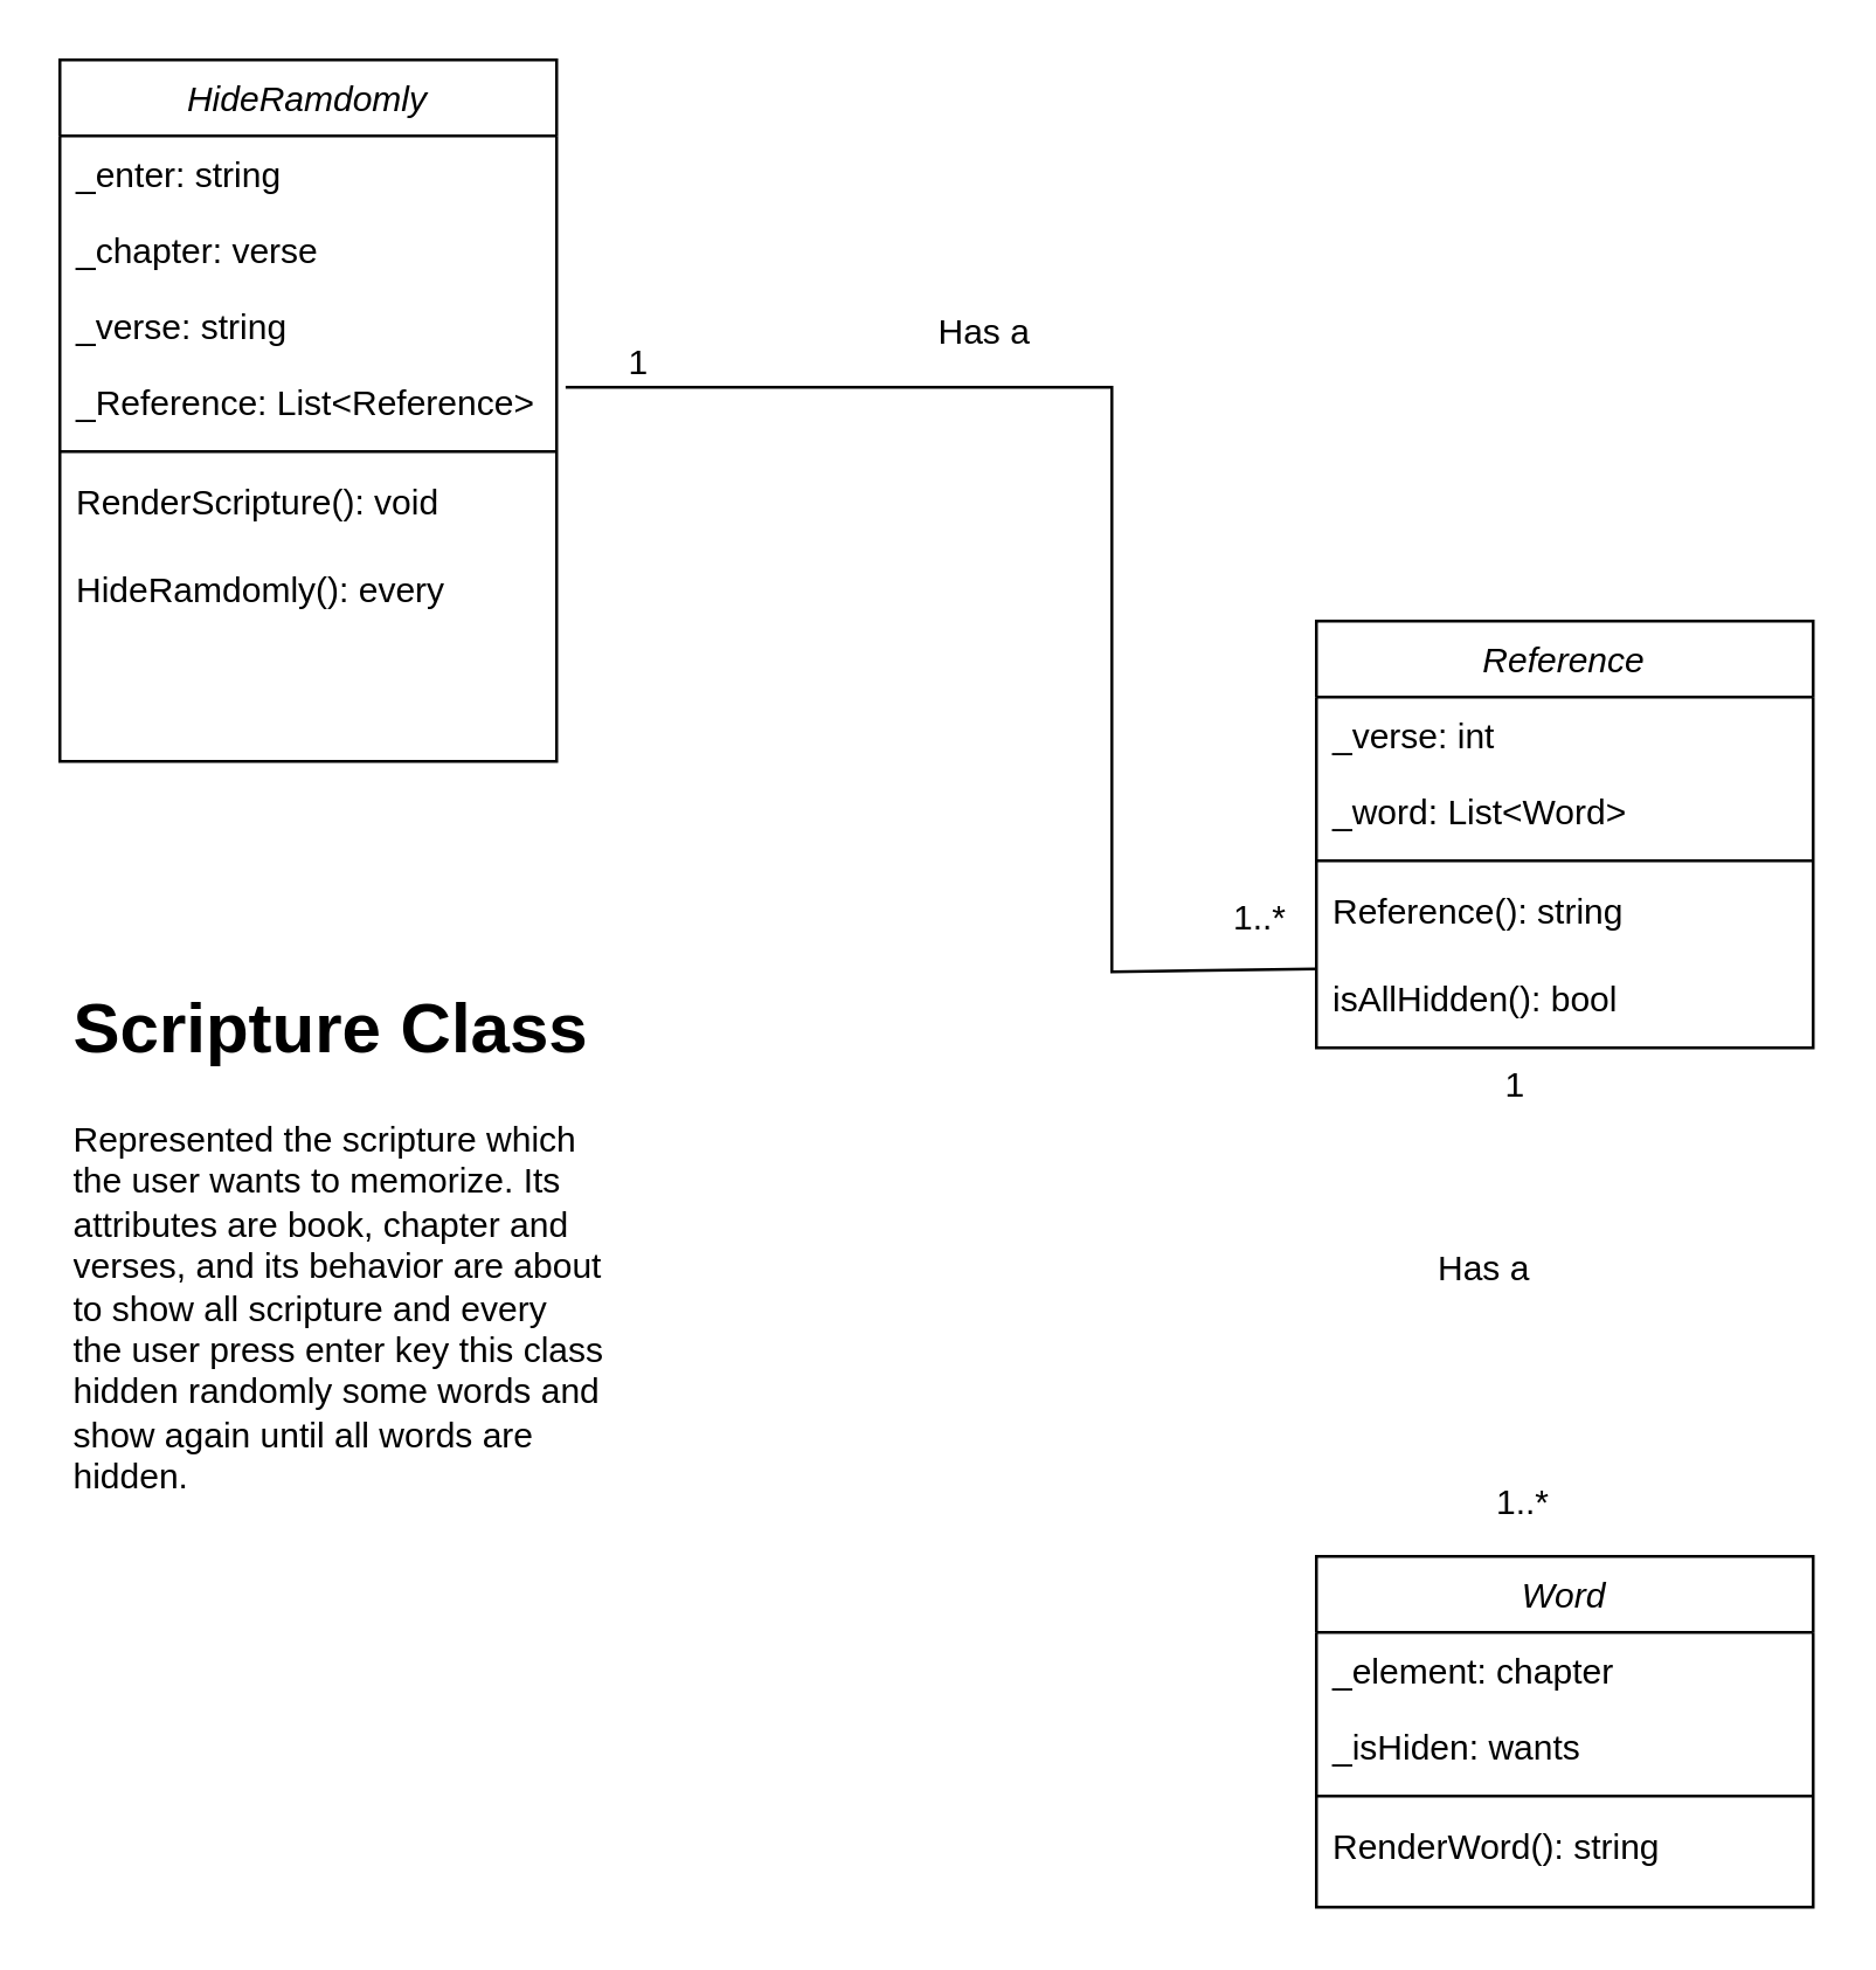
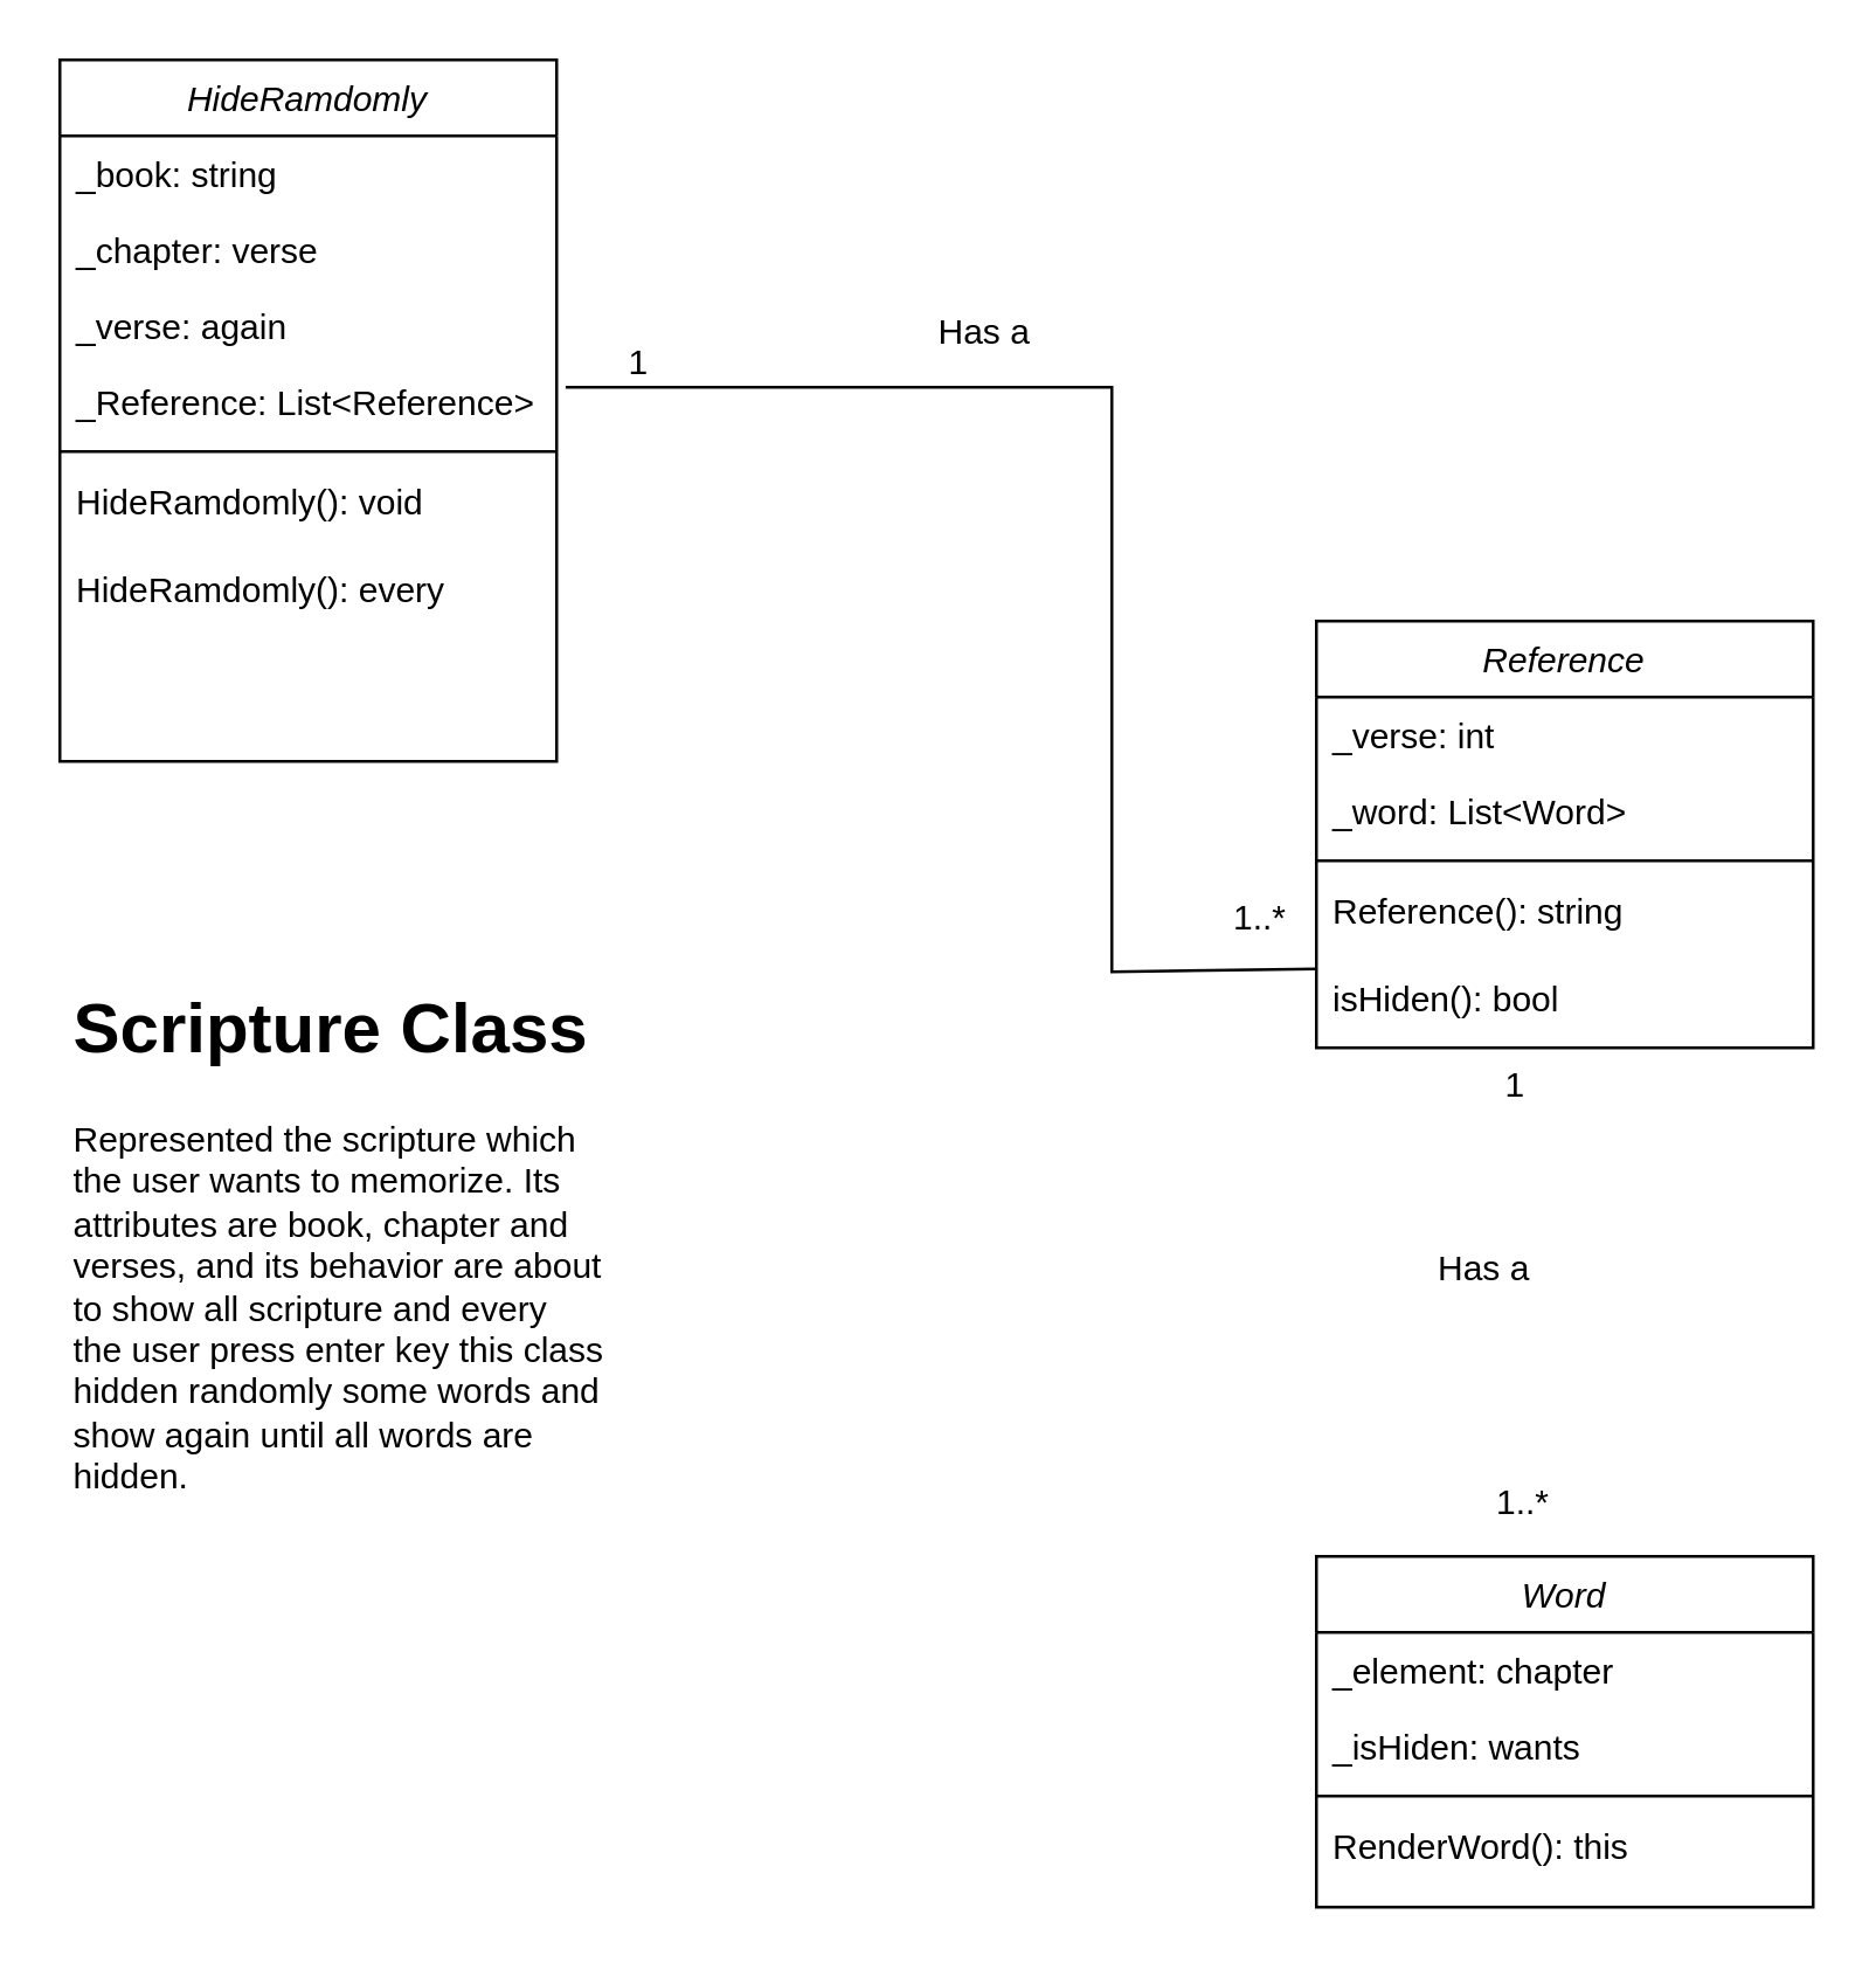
  <mxCell id="0" />
  <mxCell id="1" parent="0" />
  <mxCell id="2" value="1..*" style="resizable=0;align=left;verticalAlign=bottom;labelBackgroundColor=none;fontSize=12;" parent="1" connectable="0" vertex="1"><mxGeometry x="420" y="322" as="geometry" /></mxCell>
  <mxCell id="3" value="1" style="resizable=0;align=left;verticalAlign=bottom;labelBackgroundColor=none;fontSize=12;" parent="1" connectable="0" vertex="1"><mxGeometry x="220" y="125" as="geometry"><mxPoint x="-7" y="7" as="offset" /></mxGeometry></mxCell>
  <mxCell id="4" value="Has a" style="resizable=0;align=left;verticalAlign=bottom;labelBackgroundColor=none;fontSize=12;" parent="1" connectable="0" vertex="1"><mxGeometry x="319" y="121.5" as="geometry" /></mxCell>
  <mxCell id="5" value="1..*" style="resizable=0;align=left;verticalAlign=bottom;labelBackgroundColor=none;fontSize=12;" parent="1" connectable="0" vertex="1"><mxGeometry x="510" y="522" as="geometry" /></mxCell>
  <mxCell id="6" value="1" style="resizable=0;align=left;verticalAlign=bottom;labelBackgroundColor=none;fontSize=12;" parent="1" connectable="0" vertex="1"><mxGeometry x="520" y="372" as="geometry"><mxPoint x="-7" y="7" as="offset" /></mxGeometry></mxCell>
  <mxCell id="7" value="Has a" style="resizable=0;align=left;verticalAlign=bottom;labelBackgroundColor=none;fontSize=12;" parent="1" connectable="0" vertex="1"><mxGeometry x="490" y="442" as="geometry" /></mxCell>
  <mxCell id="8" value="Word" style="swimlane;fontStyle=2;align=center;verticalAlign=top;childLayout=stackLayout;horizontal=1;startSize=26;horizontalStack=0;resizeParent=1;resizeLast=0;collapsible=1;marginBottom=0;rounded=0;shadow=0;strokeWidth=1;" parent="1" vertex="1"><mxGeometry x="450" y="532" width="170" height="120" as="geometry"><mxRectangle x="220" y="400" width="160" height="26" as="alternateBounds" /></mxGeometry></mxCell>
  <mxCell id="9" value="_element: chapter&#10;" style="text;align=left;verticalAlign=top;spacingLeft=4;spacingRight=4;overflow=hidden;rotatable=0;points=[[0,0.5],[1,0.5]];portConstraint=eastwest;" parent="8" vertex="1"><mxGeometry y="26" width="170" height="26" as="geometry" /></mxCell>
  <mxCell id="10" value="_isHiden: wants" style="text;align=left;verticalAlign=top;spacingLeft=4;spacingRight=4;overflow=hidden;rotatable=0;points=[[0,0.5],[1,0.5]];portConstraint=eastwest;" parent="8" vertex="1"><mxGeometry y="52" width="170" height="26" as="geometry" /></mxCell>
  <mxCell id="11" value="" style="line;html=1;strokeWidth=1;align=left;verticalAlign=middle;spacingTop=-1;spacingLeft=3;spacingRight=3;rotatable=0;labelPosition=right;points=[];portConstraint=eastwest;" parent="8" vertex="1"><mxGeometry y="78" width="170" height="8" as="geometry" /></mxCell>
- <mxCell id="12" value="RenderWord(): string" style="text;align=left;verticalAlign=top;spacingLeft=4;spacingRight=4;overflow=hidden;rotatable=0;points=[[0,0.5],[1,0.5]];portConstraint=eastwest;" vertex="1" parent="8"><mxGeometry y="86" width="170" height="30" as="geometry" /></mxCell>
+ <mxCell id="12" value="RenderWord(): this" style="text;align=left;verticalAlign=top;spacingLeft=4;spacingRight=4;overflow=hidden;rotatable=0;points=[[0,0.5],[1,0.5]];portConstraint=eastwest;" vertex="1" parent="8"><mxGeometry y="86" width="170" height="30" as="geometry" /></mxCell>
  <mxCell id="13" style="edgeStyle=orthogonalEdgeStyle;rounded=0;orthogonalLoop=1;jettySize=auto;html=1;endArrow=none;endFill=0;exitX=1.018;exitY=0.231;exitDx=0;exitDy=0;exitPerimeter=0;entryX=0;entryY=1.1;entryDx=0;entryDy=0;entryPerimeter=0;" edge="1" parent="1" target="26"><mxGeometry relative="1" as="geometry"><mxPoint x="193.06" y="132.006" as="sourcePoint" /><mxPoint x="430" y="332" as="targetPoint" /><Array as="points"><mxPoint x="380" y="132" /><mxPoint x="380" y="332" /></Array></mxGeometry></mxCell>
  <mxCell id="14" value="HideRamdomly" style="swimlane;fontStyle=2;align=center;verticalAlign=top;childLayout=stackLayout;horizontal=1;startSize=26;horizontalStack=0;resizeParent=1;resizeLast=0;collapsible=1;marginBottom=0;rounded=0;shadow=0;strokeWidth=1;" parent="1" vertex="1"><mxGeometry x="20" y="20" width="170" height="240" as="geometry"><mxRectangle x="220" y="400" width="160" height="26" as="alternateBounds" /></mxGeometry></mxCell>
- <mxCell id="15" value="_enter: string&#10;" style="text;align=left;verticalAlign=top;spacingLeft=4;spacingRight=4;overflow=hidden;rotatable=0;points=[[0,0.5],[1,0.5]];portConstraint=eastwest;" parent="14" vertex="1"><mxGeometry y="26" width="170" height="26" as="geometry" /></mxCell>
+ <mxCell id="15" value="_book: string&#10;" style="text;align=left;verticalAlign=top;spacingLeft=4;spacingRight=4;overflow=hidden;rotatable=0;points=[[0,0.5],[1,0.5]];portConstraint=eastwest;" parent="14" vertex="1"><mxGeometry y="26" width="170" height="26" as="geometry" /></mxCell>
  <mxCell id="16" value="_chapter: verse" style="text;align=left;verticalAlign=top;spacingLeft=4;spacingRight=4;overflow=hidden;rotatable=0;points=[[0,0.5],[1,0.5]];portConstraint=eastwest;" parent="14" vertex="1"><mxGeometry y="52" width="170" height="26" as="geometry" /></mxCell>
- <mxCell id="17" value="_verse: string" style="text;align=left;verticalAlign=top;spacingLeft=4;spacingRight=4;overflow=hidden;rotatable=0;points=[[0,0.5],[1,0.5]];portConstraint=eastwest;" vertex="1" parent="14"><mxGeometry y="78" width="170" height="26" as="geometry" /></mxCell>
+ <mxCell id="17" value="_verse: again" style="text;align=left;verticalAlign=top;spacingLeft=4;spacingRight=4;overflow=hidden;rotatable=0;points=[[0,0.5],[1,0.5]];portConstraint=eastwest;" vertex="1" parent="14"><mxGeometry y="78" width="170" height="26" as="geometry" /></mxCell>
  <mxCell id="18" value="_Reference: List&lt;Reference&gt;" style="text;align=left;verticalAlign=top;spacingLeft=4;spacingRight=4;overflow=hidden;rotatable=0;points=[[0,0.5],[1,0.5]];portConstraint=eastwest;" parent="14" vertex="1"><mxGeometry y="104" width="170" height="26" as="geometry" /></mxCell>
  <mxCell id="19" value="" style="line;html=1;strokeWidth=1;align=left;verticalAlign=middle;spacingTop=-1;spacingLeft=3;spacingRight=3;rotatable=0;labelPosition=right;points=[];portConstraint=eastwest;" parent="14" vertex="1"><mxGeometry y="130" width="170" height="8" as="geometry" /></mxCell>
- <mxCell id="20" value="RenderScripture(): void" style="text;align=left;verticalAlign=top;spacingLeft=4;spacingRight=4;overflow=hidden;rotatable=0;points=[[0,0.5],[1,0.5]];portConstraint=eastwest;" vertex="1" parent="14"><mxGeometry y="138" width="170" height="30" as="geometry" /></mxCell>
+ <mxCell id="20" value="HideRamdomly(): void" style="text;align=left;verticalAlign=top;spacingLeft=4;spacingRight=4;overflow=hidden;rotatable=0;points=[[0,0.5],[1,0.5]];portConstraint=eastwest;" vertex="1" parent="14"><mxGeometry y="138" width="170" height="30" as="geometry" /></mxCell>
  <mxCell id="21" value="HideRamdomly(): every" style="text;align=left;verticalAlign=top;spacingLeft=4;spacingRight=4;overflow=hidden;rotatable=0;points=[[0,0.5],[1,0.5]];portConstraint=eastwest;" vertex="1" parent="14"><mxGeometry y="168" width="170" height="30" as="geometry" /></mxCell>
  <mxCell id="22" value="Reference" style="swimlane;fontStyle=2;align=center;verticalAlign=top;childLayout=stackLayout;horizontal=1;startSize=26;horizontalStack=0;resizeParent=1;resizeLast=0;collapsible=1;marginBottom=0;rounded=0;shadow=0;strokeWidth=1;" parent="1" vertex="1"><mxGeometry x="450" y="212" width="170" height="146" as="geometry"><mxRectangle x="220" y="400" width="160" height="26" as="alternateBounds" /></mxGeometry></mxCell>
  <mxCell id="23" value="_verse: int&#10;" style="text;align=left;verticalAlign=top;spacingLeft=4;spacingRight=4;overflow=hidden;rotatable=0;points=[[0,0.5],[1,0.5]];portConstraint=eastwest;" parent="22" vertex="1"><mxGeometry y="26" width="170" height="26" as="geometry" /></mxCell>
  <mxCell id="24" value="_word: List&lt;Word&gt;" style="text;align=left;verticalAlign=top;spacingLeft=4;spacingRight=4;overflow=hidden;rotatable=0;points=[[0,0.5],[1,0.5]];portConstraint=eastwest;" parent="22" vertex="1"><mxGeometry y="52" width="170" height="26" as="geometry" /></mxCell>
  <mxCell id="25" value="" style="line;html=1;strokeWidth=1;align=left;verticalAlign=middle;spacingTop=-1;spacingLeft=3;spacingRight=3;rotatable=0;labelPosition=right;points=[];portConstraint=eastwest;" parent="22" vertex="1"><mxGeometry y="78" width="170" height="8" as="geometry" /></mxCell>
  <mxCell id="26" value="Reference(): string" style="text;align=left;verticalAlign=top;spacingLeft=4;spacingRight=4;overflow=hidden;rotatable=0;points=[[0,0.5],[1,0.5]];portConstraint=eastwest;" vertex="1" parent="22"><mxGeometry y="86" width="170" height="30" as="geometry" /></mxCell>
- <mxCell id="27" value="isAllHidden(): bool" style="text;align=left;verticalAlign=top;spacingLeft=4;spacingRight=4;overflow=hidden;rotatable=0;points=[[0,0.5],[1,0.5]];portConstraint=eastwest;" vertex="1" parent="22"><mxGeometry y="116" width="170" height="30" as="geometry" /></mxCell>
+ <mxCell id="27" value="isHiden(): bool" style="text;align=left;verticalAlign=top;spacingLeft=4;spacingRight=4;overflow=hidden;rotatable=0;points=[[0,0.5],[1,0.5]];portConstraint=eastwest;" vertex="1" parent="22"><mxGeometry y="116" width="170" height="30" as="geometry" /></mxCell>
  <mxCell id="28" value="&lt;h1&gt;Scripture Class&lt;/h1&gt;&lt;p&gt;Represented the scripture which the user wants to memorize. Its attributes are book, chapter and verses, and its behavior are about to show all scripture and every the user press enter key this class hidden randomly some words and show again until all words are hidden.&lt;/p&gt;" style="text;html=1;strokeColor=none;fillColor=none;spacing=5;spacingTop=-20;whiteSpace=wrap;overflow=hidden;rounded=0;" vertex="1" parent="1"><mxGeometry x="20" y="332" width="190" height="200" as="geometry" /></mxCell>
